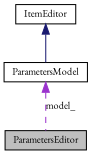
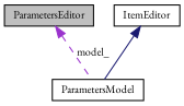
  digraph {
    fontname="EB Garamond"
    node [color=black fontname="EB Garamond" fontsize=10 shape=record]
    edge [dir=back fontname="EB Garamond" fontsize=10 labelfontname=FreeSans labelfontsize=10]
    n1 [fillcolor=grey75 fontcolor=black height=0.2 label=ParametersEditor style=filled width=0.4]
    n2 [height=0.2 label=ItemEditor width=0.4]
    n3 [height=0.2 label=ParametersModel width=0.4]
    n2 -> n3 [color=midnightblue style=solid]
-   n3 -> n1 [color=darkorchid3 label=model_ style=dashed]
+   n1 -> n3 [color=darkorchid3 label=model_ style=dashed]
  }
